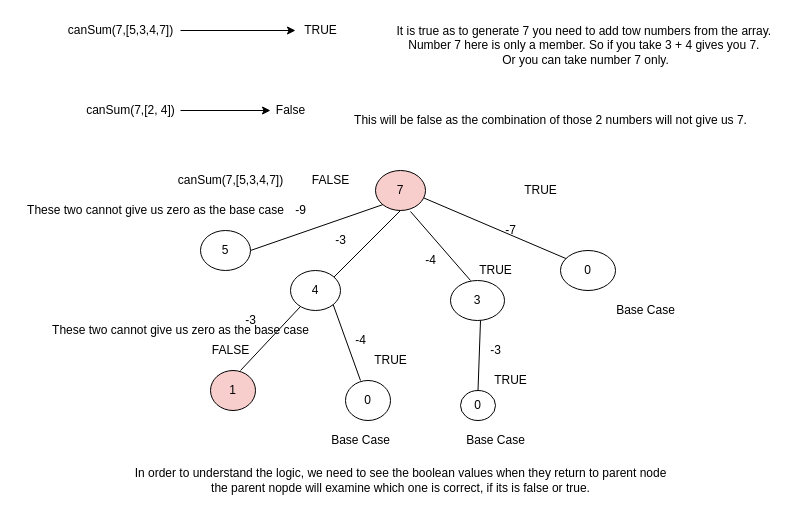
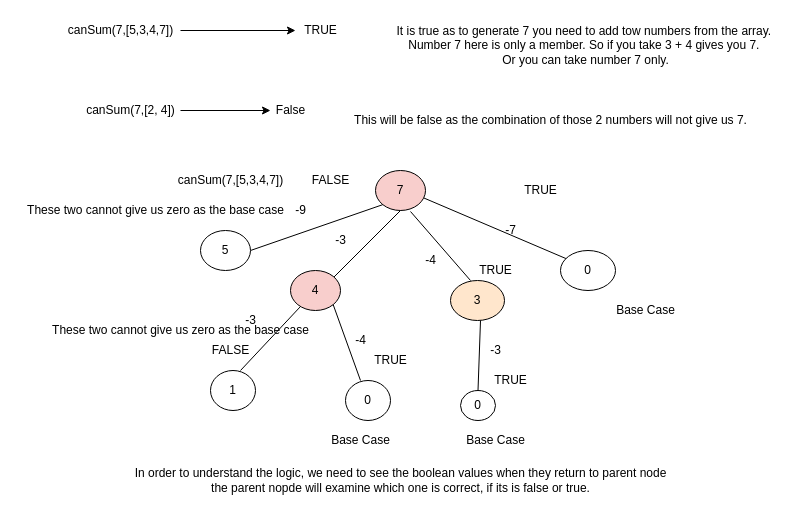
  <mxCell id="0" />
  <mxCell id="1" parent="0" />
  <mxCell id="2" value="" style="edgeStyle=orthogonalEdgeStyle;rounded=0;orthogonalLoop=1;jettySize=auto;html=1;" edge="1" parent="1" source="3" target="4"><mxGeometry relative="1" as="geometry" /></mxCell>
  <mxCell id="3" value="canSum(7,[5,3,4,7])" style="text;html=1;align=center;verticalAlign=middle;resizable=0;points=[];autosize=1;" vertex="1" parent="1"><mxGeometry x="60" y="20" width="120" height="20" as="geometry" /></mxCell>
  <mxCell id="4" value="TRUE" style="text;html=1;align=center;verticalAlign=middle;resizable=0;points=[];autosize=1;" vertex="1" parent="1"><mxGeometry x="295" y="20" width="50" height="20" as="geometry" /></mxCell>
  <mxCell id="5" value="It is true as to generate 7 you need to add tow numbers from the array.&amp;nbsp;&lt;br&gt;Number 7 here is only a member. So if you take 3 + 4 gives you 7.&amp;nbsp;&lt;br&gt;Or you can take number 7 only." style="text;html=1;align=center;verticalAlign=middle;resizable=0;points=[];autosize=1;" vertex="1" parent="1"><mxGeometry x="390" y="20" width="390" height="50" as="geometry" /></mxCell>
  <mxCell id="6" value="" style="edgeStyle=orthogonalEdgeStyle;rounded=0;orthogonalLoop=1;jettySize=auto;html=1;" edge="1" parent="1" source="7" target="8"><mxGeometry relative="1" as="geometry" /></mxCell>
  <mxCell id="7" value="canSum(7,[2, 4])" style="text;html=1;align=center;verticalAlign=middle;resizable=0;points=[];autosize=1;" vertex="1" parent="1"><mxGeometry x="80" y="100" width="100" height="20" as="geometry" /></mxCell>
  <mxCell id="8" value="False" style="text;html=1;align=center;verticalAlign=middle;resizable=0;points=[];autosize=1;" vertex="1" parent="1"><mxGeometry x="270" y="100" width="40" height="20" as="geometry" /></mxCell>
  <mxCell id="9" value="This will be false as the combination of those 2 numbers will not give us 7." style="text;html=1;align=center;verticalAlign=middle;resizable=0;points=[];autosize=1;" vertex="1" parent="1"><mxGeometry x="345" y="110" width="410" height="20" as="geometry" /></mxCell>
  <mxCell id="10" value="7" style="ellipse;whiteSpace=wrap;html=1;fillColor=#f8cecc;" vertex="1" parent="1"><mxGeometry x="375" y="170" width="50" height="40" as="geometry" /></mxCell>
  <mxCell id="11" value="canSum(7,[5,3,4,7])" style="text;html=1;align=center;verticalAlign=middle;resizable=0;points=[];autosize=1;" vertex="1" parent="1"><mxGeometry x="170" y="170" width="120" height="20" as="geometry" /></mxCell>
  <mxCell id="12" value="" style="endArrow=none;html=1;entryX=0;entryY=1;entryDx=0;entryDy=0;" edge="1" parent="1" target="10"><mxGeometry width="50" height="50" relative="1" as="geometry"><mxPoint x="250" y="250" as="sourcePoint" /><mxPoint x="370" y="240" as="targetPoint" /></mxGeometry></mxCell>
  <mxCell id="13" value="" style="endArrow=none;html=1;entryX=0.5;entryY=1;entryDx=0;entryDy=0;" edge="1" parent="1" target="10"><mxGeometry width="50" height="50" relative="1" as="geometry"><mxPoint x="330" y="280" as="sourcePoint" /><mxPoint x="405" y="220" as="targetPoint" /></mxGeometry></mxCell>
  <mxCell id="14" value="" style="endArrow=none;html=1;" edge="1" parent="1"><mxGeometry width="50" height="50" relative="1" as="geometry"><mxPoint x="410" y="211" as="sourcePoint" /><mxPoint x="470" y="280" as="targetPoint" /></mxGeometry></mxCell>
  <mxCell id="15" value="" style="endArrow=none;html=1;exitX=0.969;exitY=0.688;exitDx=0;exitDy=0;exitPerimeter=0;" edge="1" parent="1" source="10"><mxGeometry width="50" height="50" relative="1" as="geometry"><mxPoint x="470" y="210" as="sourcePoint" /><mxPoint x="570" y="260" as="targetPoint" /></mxGeometry></mxCell>
  <mxCell id="16" value="5" style="ellipse;whiteSpace=wrap;html=1;" vertex="1" parent="1"><mxGeometry x="200" y="230" width="50" height="40" as="geometry" /></mxCell>
- <mxCell id="17" value="4" style="ellipse;whiteSpace=wrap;html=1;" vertex="1" parent="1"><mxGeometry x="290" y="270" width="50" height="40" as="geometry" /></mxCell>
- <mxCell id="18" value="3" style="ellipse;whiteSpace=wrap;html=1;" vertex="1" parent="1"><mxGeometry x="450" y="280" width="54" height="40" as="geometry" /></mxCell>
+ <mxCell id="17" value="4" style="ellipse;whiteSpace=wrap;html=1;fillColor=#f8cecc;" vertex="1" parent="1"><mxGeometry x="290" y="270" width="50" height="40" as="geometry" /></mxCell>
+ <mxCell id="18" value="3" style="ellipse;whiteSpace=wrap;html=1;fillColor=#ffe6cc;" vertex="1" parent="1"><mxGeometry x="450" y="280" width="54" height="40" as="geometry" /></mxCell>
  <mxCell id="19" value="0" style="ellipse;whiteSpace=wrap;html=1;" vertex="1" parent="1"><mxGeometry x="560" y="250" width="55" height="40" as="geometry" /></mxCell>
  <mxCell id="20" style="edgeStyle=orthogonalEdgeStyle;rounded=0;orthogonalLoop=1;jettySize=auto;html=1;exitX=0.5;exitY=1;exitDx=0;exitDy=0;" edge="1" parent="1" source="18" target="18"><mxGeometry relative="1" as="geometry" /></mxCell>
  <mxCell id="21" value="-9" style="text;html=1;align=center;verticalAlign=middle;resizable=0;points=[];autosize=1;" vertex="1" parent="1"><mxGeometry x="285" y="200" width="30" height="20" as="geometry" /></mxCell>
  <mxCell id="22" value="-3" style="text;html=1;align=center;verticalAlign=middle;resizable=0;points=[];autosize=1;" vertex="1" parent="1"><mxGeometry x="325" y="230" width="30" height="20" as="geometry" /></mxCell>
  <mxCell id="23" value="-4" style="text;html=1;align=center;verticalAlign=middle;resizable=0;points=[];autosize=1;" vertex="1" parent="1"><mxGeometry x="415" y="250" width="30" height="20" as="geometry" /></mxCell>
  <mxCell id="24" value="-7" style="text;html=1;align=center;verticalAlign=middle;resizable=0;points=[];autosize=1;" vertex="1" parent="1"><mxGeometry x="495" y="220" width="30" height="20" as="geometry" /></mxCell>
  <mxCell id="25" value="" style="endArrow=none;html=1;exitX=1;exitY=1;exitDx=0;exitDy=0;" edge="1" parent="1" source="17"><mxGeometry width="50" height="50" relative="1" as="geometry"><mxPoint x="330" y="350" as="sourcePoint" /><mxPoint x="360" y="380" as="targetPoint" /></mxGeometry></mxCell>
  <mxCell id="26" value="" style="endArrow=none;html=1;" edge="1" parent="1" source="17"><mxGeometry width="50" height="50" relative="1" as="geometry"><mxPoint x="280" y="310" as="sourcePoint" /><mxPoint x="240" y="370" as="targetPoint" /></mxGeometry></mxCell>
- <mxCell id="27" value="1" style="ellipse;whiteSpace=wrap;html=1;fillColor=#f8cecc;" vertex="1" parent="1"><mxGeometry x="210" y="370" width="45" height="40" as="geometry" /></mxCell>
+ <mxCell id="27" value="1" style="ellipse;whiteSpace=wrap;html=1;" vertex="1" parent="1"><mxGeometry x="210" y="370" width="45" height="40" as="geometry" /></mxCell>
  <mxCell id="28" value="0" style="ellipse;whiteSpace=wrap;html=1;" vertex="1" parent="1"><mxGeometry x="345" y="380" width="45" height="40" as="geometry" /></mxCell>
  <mxCell id="29" value="-3" style="text;html=1;align=center;verticalAlign=middle;resizable=0;points=[];autosize=1;" vertex="1" parent="1"><mxGeometry x="235" y="310" width="30" height="20" as="geometry" /></mxCell>
  <mxCell id="30" value="-4" style="text;html=1;align=center;verticalAlign=middle;resizable=0;points=[];autosize=1;" vertex="1" parent="1"><mxGeometry x="345" y="330" width="30" height="20" as="geometry" /></mxCell>
  <mxCell id="31" value="0" style="ellipse;whiteSpace=wrap;html=1;" vertex="1" parent="1"><mxGeometry x="460" y="390" width="35" height="30" as="geometry" /></mxCell>
  <mxCell id="32" value="-3" style="text;html=1;align=center;verticalAlign=middle;resizable=0;points=[];autosize=1;" vertex="1" parent="1"><mxGeometry x="480" y="340" width="30" height="20" as="geometry" /></mxCell>
  <mxCell id="33" value="" style="endArrow=none;html=1;exitX=0.5;exitY=0;exitDx=0;exitDy=0;" edge="1" parent="1" source="31"><mxGeometry width="50" height="50" relative="1" as="geometry"><mxPoint x="460" y="400" as="sourcePoint" /><mxPoint x="480" y="320" as="targetPoint" /></mxGeometry></mxCell>
  <mxCell id="34" value="Base Case" style="text;html=1;align=center;verticalAlign=middle;resizable=0;points=[];autosize=1;" vertex="1" parent="1"><mxGeometry x="325" y="430" width="70" height="20" as="geometry" /></mxCell>
  <mxCell id="35" value="Base Case" style="text;html=1;align=center;verticalAlign=middle;resizable=0;points=[];autosize=1;" vertex="1" parent="1"><mxGeometry x="460" y="430" width="70" height="20" as="geometry" /></mxCell>
  <mxCell id="36" value="Base Case" style="text;html=1;align=center;verticalAlign=middle;resizable=0;points=[];autosize=1;" vertex="1" parent="1"><mxGeometry x="610" y="300" width="70" height="20" as="geometry" /></mxCell>
  <mxCell id="37" value="TRUE" style="text;html=1;align=center;verticalAlign=middle;resizable=0;points=[];autosize=1;" vertex="1" parent="1"><mxGeometry x="515" y="180" width="50" height="20" as="geometry" /></mxCell>
  <mxCell id="38" value="TRUE" style="text;html=1;align=center;verticalAlign=middle;resizable=0;points=[];autosize=1;" vertex="1" parent="1"><mxGeometry x="470" y="260" width="50" height="20" as="geometry" /></mxCell>
  <mxCell id="39" value="TRUE" style="text;html=1;align=center;verticalAlign=middle;resizable=0;points=[];autosize=1;" vertex="1" parent="1"><mxGeometry x="485" y="370" width="50" height="20" as="geometry" /></mxCell>
  <mxCell id="40" value="TRUE" style="text;html=1;align=center;verticalAlign=middle;resizable=0;points=[];autosize=1;" vertex="1" parent="1"><mxGeometry x="365" y="350" width="50" height="20" as="geometry" /></mxCell>
  <mxCell id="41" value="FALSE" style="text;html=1;align=center;verticalAlign=middle;resizable=0;points=[];autosize=1;" vertex="1" parent="1"><mxGeometry x="305" y="170" width="50" height="20" as="geometry" /></mxCell>
  <mxCell id="42" value="FALSE" style="text;html=1;align=center;verticalAlign=middle;resizable=0;points=[];autosize=1;" vertex="1" parent="1"><mxGeometry x="205" y="340" width="50" height="20" as="geometry" /></mxCell>
  <mxCell id="43" value="These two cannot give us zero as the base case" style="text;html=1;align=center;verticalAlign=middle;resizable=0;points=[];autosize=1;" vertex="1" parent="1"><mxGeometry y="200" width="270" height="20" as="geometry" x="20" /></mxCell>
  <mxCell id="44" value="These two cannot give us zero as the base case" style="text;html=1;align=center;verticalAlign=middle;resizable=0;points=[];autosize=1;" vertex="1" parent="1"><mxGeometry x="45" y="320" width="270" height="20" as="geometry" /></mxCell>
  <mxCell id="45" value="In order to understand the logic, we need to see the boolean values when they return to parent node&lt;br&gt;the parent nopde will examine which one is correct, if its is false or true." style="text;html=1;align=center;verticalAlign=middle;resizable=0;points=[];autosize=1;" vertex="1" parent="1"><mxGeometry x="125" y="465" width="550" height="30" as="geometry" /></mxCell>
